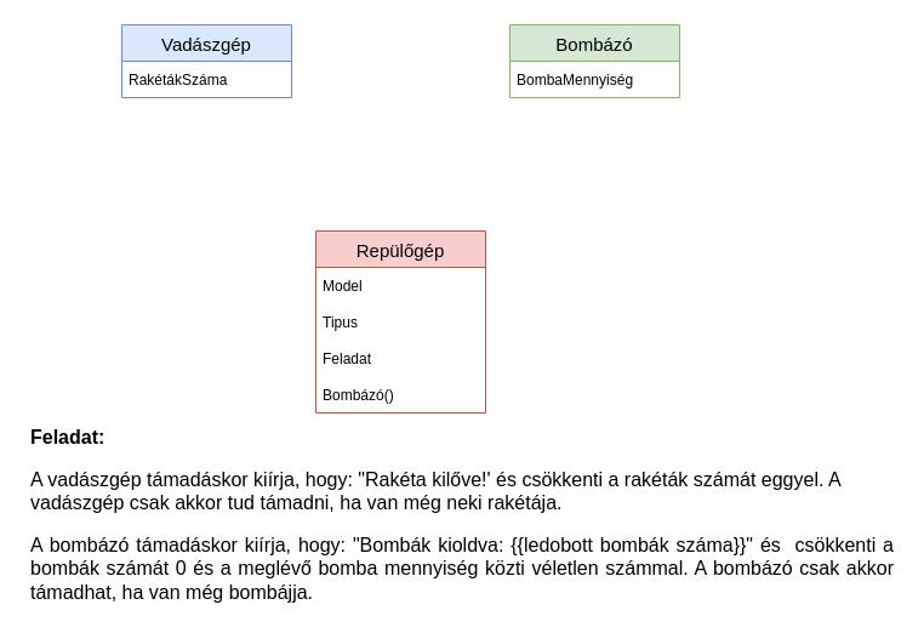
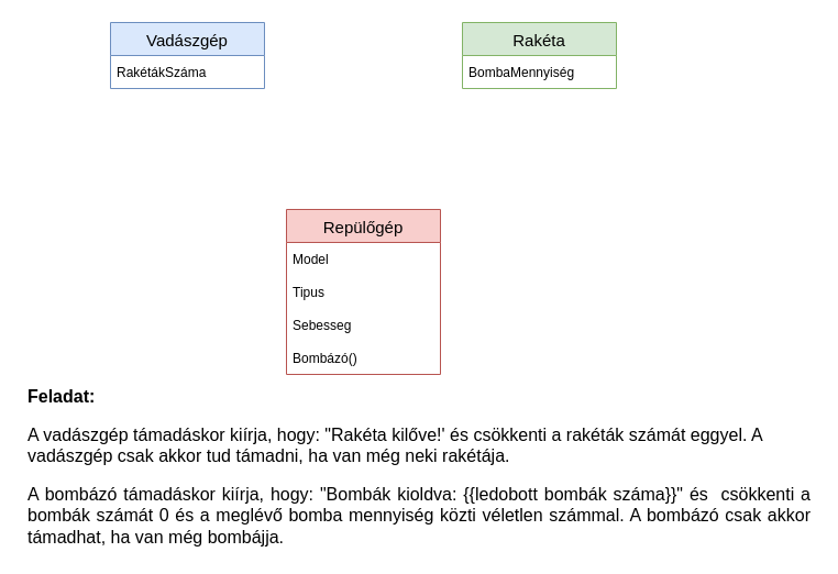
  <mxCell id="0" />
  <mxCell id="1" parent="0" />
  <mxCell id="2" value="Repülőgép" style="swimlane;fontStyle=0;childLayout=stackLayout;horizontal=1;startSize=30;horizontalStack=0;resizeParent=1;resizeParentMax=0;resizeLast=0;collapsible=1;marginBottom=0;fontSize=15;fillColor=#f8cecc;strokeColor=#b85450;" vertex="1" parent="1"><mxGeometry x="260" y="190" width="140" height="150" as="geometry" /></mxCell>
  <mxCell id="3" value="Model" style="text;strokeColor=none;fillColor=none;align=left;verticalAlign=middle;spacingLeft=4;spacingRight=4;overflow=hidden;points=[[0,0.5],[1,0.5]];portConstraint=eastwest;rotatable=0;" vertex="1" parent="2"><mxGeometry y="30" width="140" height="30" as="geometry" /></mxCell>
  <mxCell id="4" value="Tipus" style="text;strokeColor=none;fillColor=none;align=left;verticalAlign=middle;spacingLeft=4;spacingRight=4;overflow=hidden;points=[[0,0.5],[1,0.5]];portConstraint=eastwest;rotatable=0;" vertex="1" parent="2"><mxGeometry y="60" width="140" height="30" as="geometry" /></mxCell>
- <mxCell id="5" value="Feladat" style="text;strokeColor=none;fillColor=none;align=left;verticalAlign=middle;spacingLeft=4;spacingRight=4;overflow=hidden;points=[[0,0.5],[1,0.5]];portConstraint=eastwest;rotatable=0;" vertex="1" parent="2"><mxGeometry y="90" width="140" height="30" as="geometry" /></mxCell>
+ <mxCell id="5" value="Sebesseg" style="text;strokeColor=none;fillColor=none;align=left;verticalAlign=middle;spacingLeft=4;spacingRight=4;overflow=hidden;points=[[0,0.5],[1,0.5]];portConstraint=eastwest;rotatable=0;" vertex="1" parent="2"><mxGeometry y="90" width="140" height="30" as="geometry" /></mxCell>
  <mxCell id="6" value="Bombázó()" style="text;strokeColor=none;fillColor=none;align=left;verticalAlign=middle;spacingLeft=4;spacingRight=4;overflow=hidden;points=[[0,0.5],[1,0.5]];portConstraint=eastwest;rotatable=0;" vertex="1" parent="2"><mxGeometry y="120" width="140" height="30" as="geometry" /></mxCell>
  <mxCell id="7" value="Vadászgép" style="swimlane;fontStyle=0;childLayout=stackLayout;horizontal=1;startSize=30;horizontalStack=0;resizeParent=1;resizeParentMax=0;resizeLast=0;collapsible=1;marginBottom=0;fontSize=15;fillColor=#dae8fc;strokeColor=#6c8ebf;" vertex="1" parent="1"><mxGeometry x="100" y="20" width="140" height="60" as="geometry" /></mxCell>
  <mxCell id="8" value="RakétákSzáma" style="text;strokeColor=none;fillColor=none;align=left;verticalAlign=middle;spacingLeft=4;spacingRight=4;overflow=hidden;points=[[0,0.5],[1,0.5]];portConstraint=eastwest;rotatable=0;" vertex="1" parent="7"><mxGeometry y="30" width="140" height="30" as="geometry" /></mxCell>
- <mxCell id="9" value="Bombázó" style="swimlane;fontStyle=0;childLayout=stackLayout;horizontal=1;startSize=30;horizontalStack=0;resizeParent=1;resizeParentMax=0;resizeLast=0;collapsible=1;marginBottom=0;fontSize=15;fillColor=#d5e8d4;strokeColor=#82b366;" vertex="1" parent="1"><mxGeometry x="420" y="20" width="140" height="60" as="geometry" /></mxCell>
+ <mxCell id="9" value="Rakéta" style="swimlane;fontStyle=0;childLayout=stackLayout;horizontal=1;startSize=30;horizontalStack=0;resizeParent=1;resizeParentMax=0;resizeLast=0;collapsible=1;marginBottom=0;fontSize=15;fillColor=#d5e8d4;strokeColor=#82b366;" vertex="1" parent="1"><mxGeometry x="420" y="20" width="140" height="60" as="geometry" /></mxCell>
  <mxCell id="10" value="BombaMennyiség" style="text;strokeColor=none;fillColor=none;align=left;verticalAlign=middle;spacingLeft=4;spacingRight=4;overflow=hidden;points=[[0,0.5],[1,0.5]];portConstraint=eastwest;rotatable=0;" vertex="1" parent="9"><mxGeometry y="30" width="140" height="30" as="geometry" /></mxCell>
  <mxCell id="11" value="&lt;h1 style=&quot;font-size: 16px&quot;&gt;Feladat:&lt;/h1&gt;&lt;p style=&quot;font-size: 16px&quot;&gt;A vadászgép támadáskor kiírja, hogy: &quot;Rakéta kilőve!' és csökkenti a rakéták számát eggyel. A vadászgép csak akkor tud támadni, ha van még neki rakétája.&lt;/p&gt;&lt;p style=&quot;text-align: justify ; font-size: 16px&quot;&gt;A bombázó támadáskor kiírja, hogy: &quot;Bombák kioldva: {{ledobott bombák száma}}&quot; és&amp;nbsp; csökkenti a bombák számát 0 és a meglévő bomba mennyiség közti véletlen számmal. A bombázó csak akkor támadhat, ha van még bombájja.&lt;/p&gt;&lt;p style=&quot;font-size: 16px&quot;&gt;&lt;br style=&quot;font-size: 16px&quot;&gt;&lt;/p&gt;" style="text;html=1;strokeColor=none;fillColor=none;spacing=5;spacingTop=-20;whiteSpace=wrap;overflow=hidden;rounded=0;fontSize=16;" vertex="1" parent="1"><mxGeometry x="20" y="350" width="720" height="150" as="geometry" /></mxCell>
